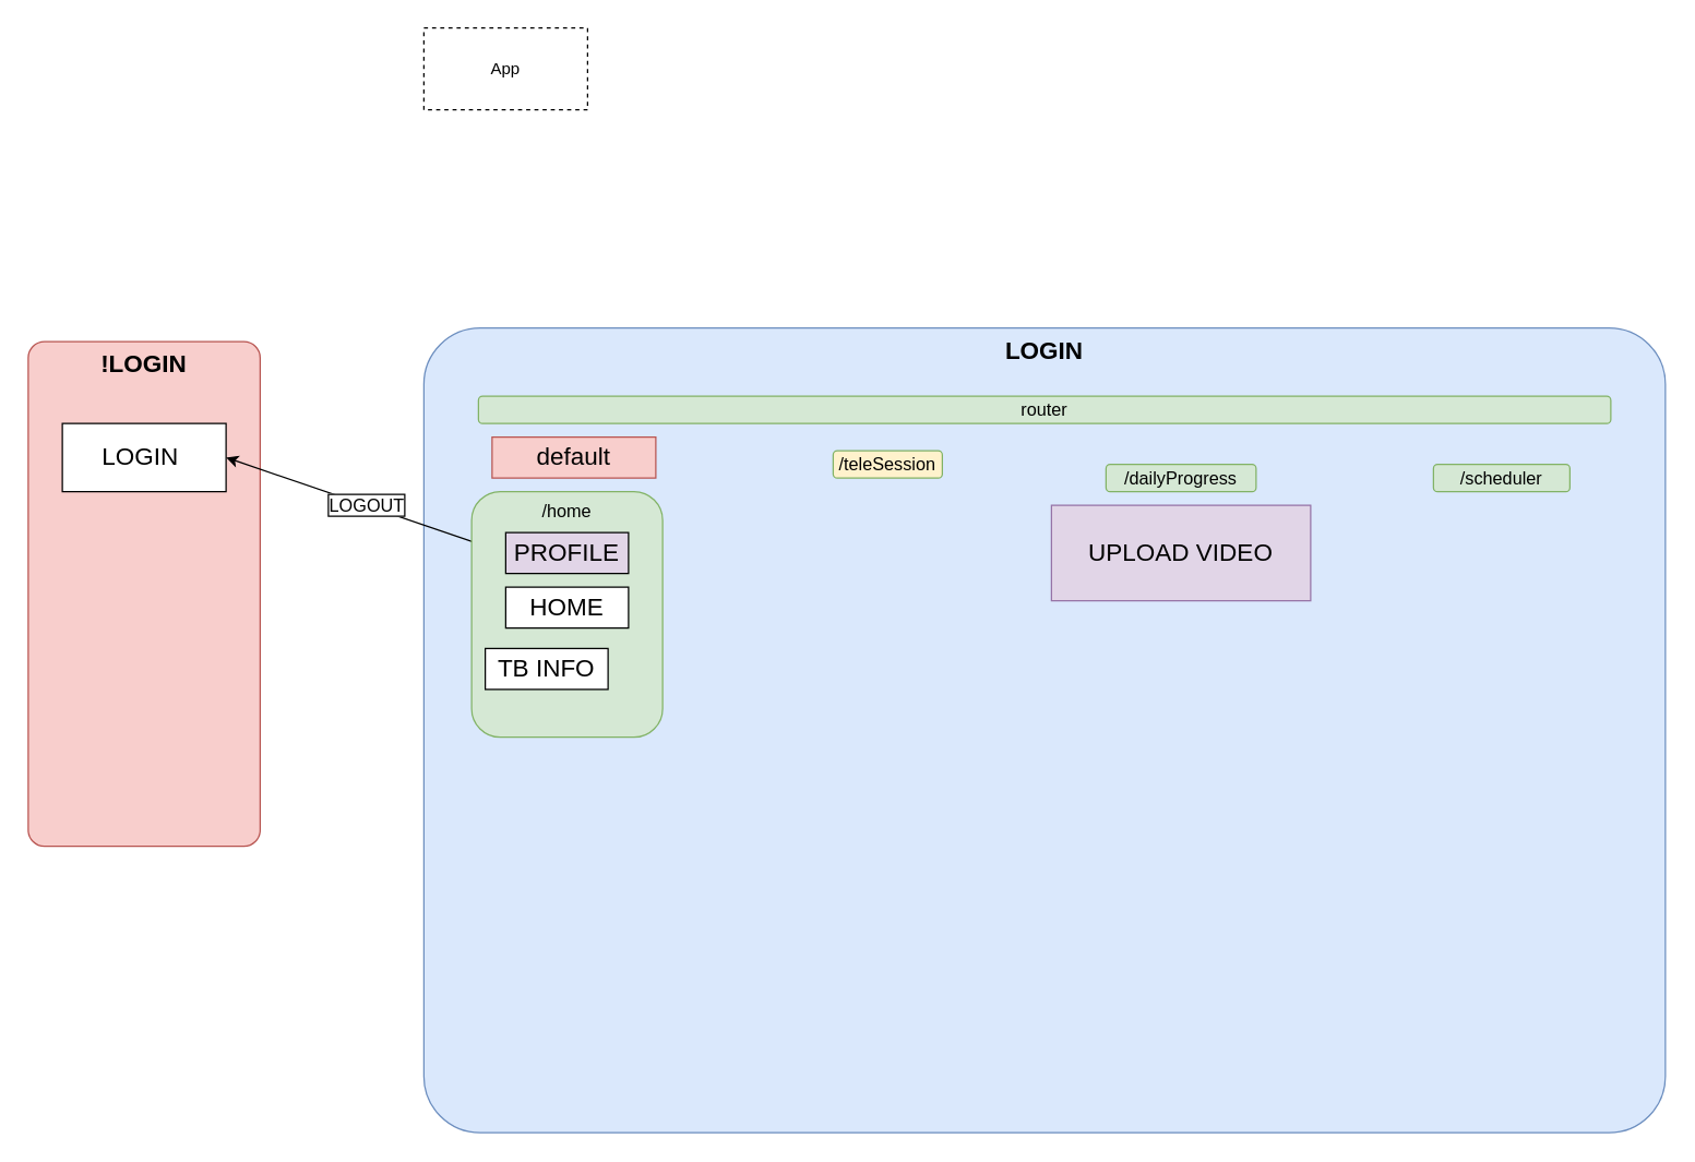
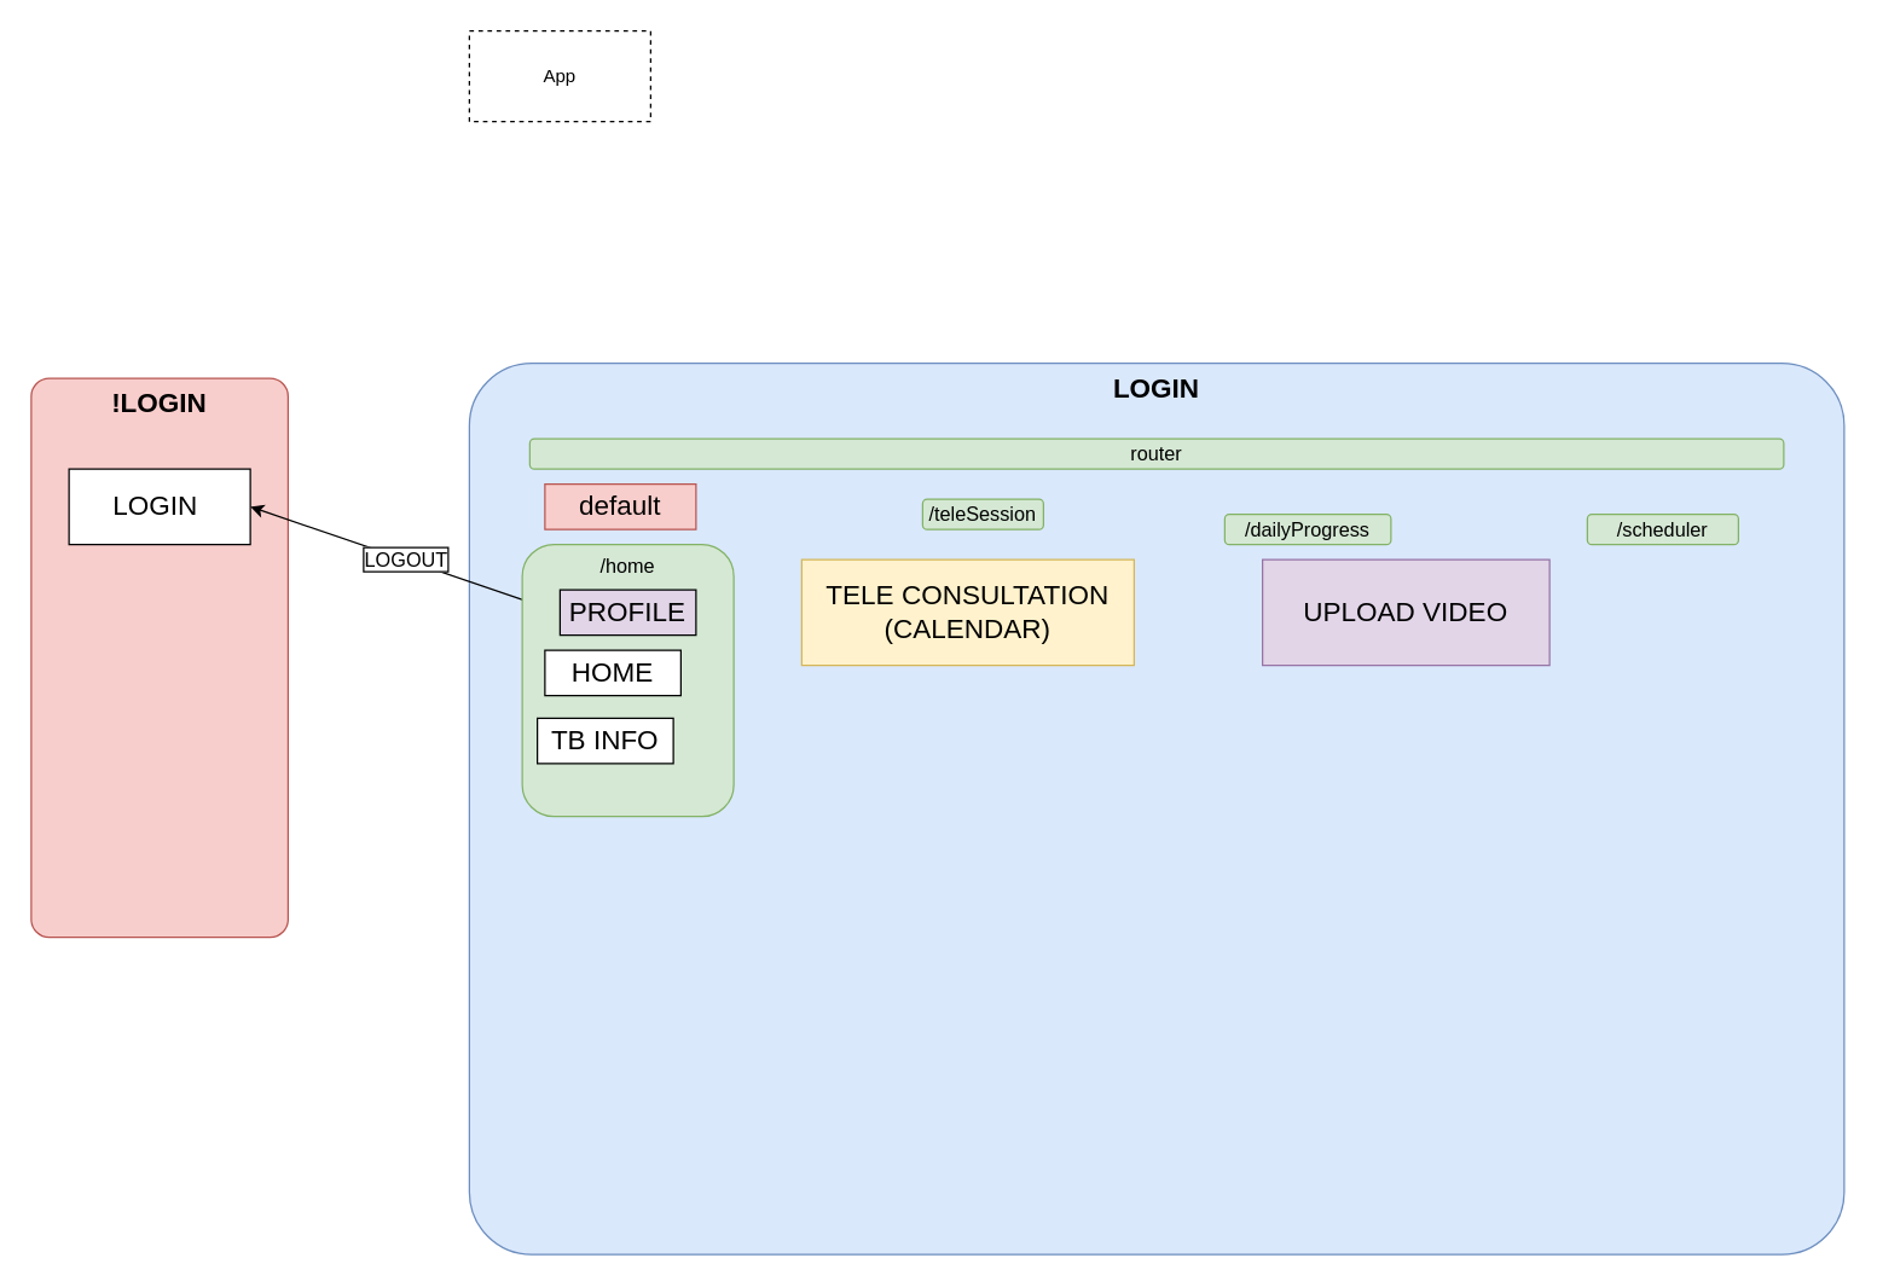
  <mxCell id="0" />
  <mxCell id="1" parent="0" />
  <mxCell id="2" value="LOGIN" style="rounded=1;whiteSpace=wrap;html=1;arcSize=7;fillColor=#dae8fc;strokeColor=#6c8ebf;horizontal=1;verticalAlign=top;fontStyle=1;fontSize=18;" vertex="1" parent="1"><mxGeometry x="310" y="240" width="910" height="590" as="geometry" /></mxCell>
  <mxCell id="3" value="App" style="rounded=0;whiteSpace=wrap;html=1;dashed=1;" vertex="1" parent="1"><mxGeometry x="310" y="20" width="120" height="60" as="geometry" /></mxCell>
  <mxCell id="4" value="!LOGIN" style="rounded=1;whiteSpace=wrap;html=1;arcSize=7;fillColor=#f8cecc;strokeColor=#b85450;align=center;horizontal=1;verticalAlign=top;fontStyle=1;fontSize=18;" vertex="1" parent="1"><mxGeometry x="20" y="250" width="170" height="370" as="geometry" /></mxCell>
  <mxCell id="5" value="LOGIN&amp;nbsp;" style="rounded=0;whiteSpace=wrap;html=1;fontSize=18;verticalAlign=middle;" vertex="1" parent="1"><mxGeometry x="45" y="310" width="120" height="50" as="geometry" /></mxCell>
- <mxCell id="6" value="default" style="rounded=0;whiteSpace=wrap;html=1;fontSize=18;verticalAlign=middle;fillColor=#f8cecc;strokeColor=#b85450;" vertex="1" parent="1"><mxGeometry x="360" y="320" width="120" height="30" as="geometry" /></mxCell>
+ <mxCell id="6" value="default" style="rounded=0;whiteSpace=wrap;html=1;fontSize=18;verticalAlign=middle;fillColor=#f8cecc;strokeColor=#b85450;" vertex="1" parent="1"><mxGeometry x="360" y="320" width="100" height="30" as="geometry" /></mxCell>
  <mxCell id="7" value="LOGOUT" style="endArrow=classic;html=1;fontSize=13;exitX=0;exitY=0.5;exitDx=0;exitDy=0;entryX=1;entryY=0.5;entryDx=0;entryDy=0;labelBorderColor=#000000;" edge="1" parent="1" source="17" target="5"><mxGeometry width="50" height="50" relative="1" as="geometry"><mxPoint x="520" y="370" as="sourcePoint" /><mxPoint x="570" y="320" as="targetPoint" /></mxGeometry></mxCell>
- <mxCell id="9" value="UPLOAD VIDEO" style="rounded=0;whiteSpace=wrap;html=1;fontSize=18;verticalAlign=middle;fillColor=#e1d5e7;strokeColor=#9673a6;" vertex="1" parent="1"><mxGeometry x="770" y="370" width="190" height="70" as="geometry" /></mxCell>
+ <mxCell id="8" value="TELE CONSULTATION&lt;br&gt;(CALENDAR)" style="rounded=0;whiteSpace=wrap;html=1;fontSize=18;verticalAlign=middle;fillColor=#fff2cc;strokeColor=#d6b656;" vertex="1" parent="1"><mxGeometry x="530" y="370" width="220" height="70" as="geometry" /></mxCell>
+ <mxCell id="9" value="UPLOAD VIDEO" style="rounded=0;whiteSpace=wrap;html=1;fontSize=18;verticalAlign=middle;fillColor=#e1d5e7;strokeColor=#9673a6;" vertex="1" parent="1"><mxGeometry x="835" y="370" width="190" height="70" as="geometry" /></mxCell>
  <mxCell id="10" value="router" style="rounded=1;whiteSpace=wrap;html=1;fontSize=13;verticalAlign=middle;fillColor=#d5e8d4;strokeColor=#82b366;" vertex="1" parent="1"><mxGeometry x="350" y="290" width="830" height="20" as="geometry" /></mxCell>
- <mxCell id="11" value="/teleSession" style="rounded=1;whiteSpace=wrap;html=1;fontSize=13;verticalAlign=middle;fillColor=#fff2cc;strokeColor=#82b366;" vertex="1" parent="1"><mxGeometry x="610" y="330" width="80" height="20" as="geometry" /></mxCell>
+ <mxCell id="11" value="/teleSession" style="rounded=1;whiteSpace=wrap;html=1;fontSize=13;verticalAlign=middle;fillColor=#d5e8d4;strokeColor=#82b366;" vertex="1" parent="1"><mxGeometry x="610" y="330" width="80" height="20" as="geometry" /></mxCell>
  <mxCell id="12" value="/dailyProgress" style="rounded=1;whiteSpace=wrap;html=1;fontSize=13;verticalAlign=middle;fillColor=#d5e8d4;strokeColor=#82b366;" vertex="1" parent="1"><mxGeometry x="810" y="340" width="110" height="20" as="geometry" /></mxCell>
  <mxCell id="13" value="/scheduler" style="rounded=1;whiteSpace=wrap;html=1;fontSize=13;verticalAlign=middle;fillColor=#d5e8d4;strokeColor=#82b366;" vertex="1" parent="1"><mxGeometry x="1050" y="340" width="100" height="20" as="geometry" /></mxCell>
  <mxCell id="14" style="edgeStyle=orthogonalEdgeStyle;rounded=0;orthogonalLoop=1;jettySize=auto;html=1;exitX=0.5;exitY=1;exitDx=0;exitDy=0;fontSize=13;" edge="1" parent="1" source="12" target="12"><mxGeometry relative="1" as="geometry" /></mxCell>
  <mxCell id="15" value="" style="group" vertex="1" connectable="0" parent="1"><mxGeometry x="345" y="360" width="140" height="180" as="geometry" /></mxCell>
  <mxCell id="16" value="/home" style="rounded=1;whiteSpace=wrap;html=1;fontSize=13;verticalAlign=top;fillColor=#d5e8d4;strokeColor=#82b366;" vertex="1" parent="15"><mxGeometry width="140" height="180" as="geometry" /></mxCell>
  <mxCell id="17" value="PROFILE" style="rounded=0;whiteSpace=wrap;html=1;fontSize=18;verticalAlign=middle;fillColor=#e1d5e7;" vertex="1" parent="15"><mxGeometry x="25" y="30" width="90" height="30" as="geometry" /></mxCell>
- <mxCell id="18" value="HOME" style="rounded=0;whiteSpace=wrap;html=1;fontSize=18;verticalAlign=middle;" vertex="1" parent="15"><mxGeometry x="25" y="70" width="90" height="30" as="geometry" /></mxCell>
+ <mxCell id="18" value="HOME" style="rounded=0;whiteSpace=wrap;html=1;fontSize=18;verticalAlign=middle;" vertex="1" parent="15"><mxGeometry x="15" y="70" width="90" height="30" as="geometry" /></mxCell>
  <mxCell id="19" value="TB INFO" style="rounded=0;whiteSpace=wrap;html=1;fontSize=18;verticalAlign=middle;" vertex="1" parent="15"><mxGeometry x="10" y="115" width="90" height="30" as="geometry" /></mxCell>
